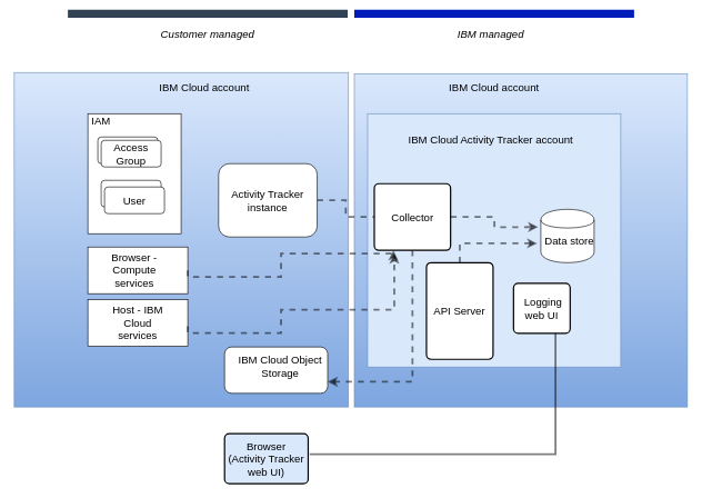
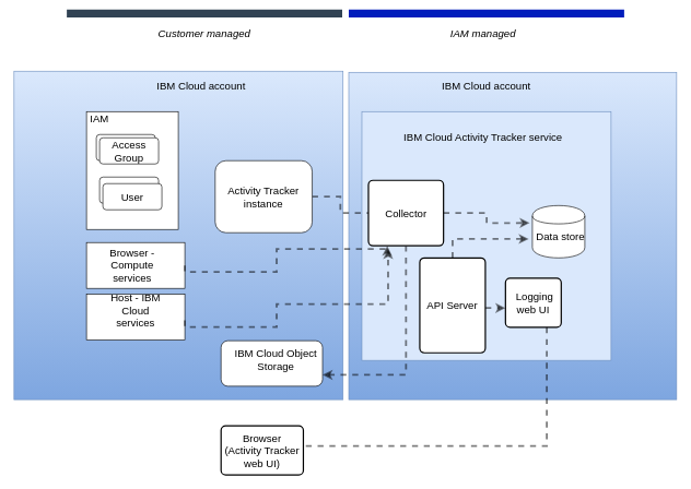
  <mxCell id="0" />
  <mxCell id="1" parent="0" />
  <mxCell id="2" value="" style="whiteSpace=wrap;html=1;aspect=fixed;fontSize=16;fillColor=#dae8fc;strokeColor=#6c8ebf;gradientColor=#7ea6e0;" parent="1" vertex="1"><mxGeometry x="531" y="110" width="500" height="500" as="geometry" /></mxCell>
  <mxCell id="3" value="" style="whiteSpace=wrap;html=1;aspect=fixed;fontSize=16;fillColor=#dae8fc;strokeColor=#6c8ebf;" parent="1" vertex="1"><mxGeometry x="551" y="170" width="380" height="380" as="geometry" /></mxCell>
  <mxCell id="4" value="" style="endArrow=none;html=1;strokeColor=#314354;strokeWidth=12;fillColor=#647687;" parent="1" edge="1"><mxGeometry width="50" height="50" relative="1" as="geometry"><mxPoint x="101" y="20" as="sourcePoint" /><mxPoint x="521" y="20" as="targetPoint" /></mxGeometry></mxCell>
  <mxCell id="5" value="" style="endArrow=none;html=1;strokeColor=#001DBC;strokeWidth=12;fillColor=#0050ef;" parent="1" edge="1"><mxGeometry width="50" height="50" relative="1" as="geometry"><mxPoint x="531" y="20" as="sourcePoint" /><mxPoint x="951" y="20" as="targetPoint" /></mxGeometry></mxCell>
  <mxCell id="6" value="" style="whiteSpace=wrap;html=1;aspect=fixed;fillColor=#dae8fc;strokeColor=#6c8ebf;gradientColor=#7ea6e0;" parent="1" vertex="1"><mxGeometry x="20.5" y="108.25" width="501.75" height="501.75" as="geometry" /></mxCell>
  <mxCell id="7" value="&lt;font style=&quot;font-size: 16px&quot;&gt;IBM Cloud account&lt;/font&gt; " style="text;html=1;strokeColor=none;fillColor=none;align=center;verticalAlign=middle;whiteSpace=wrap;rounded=0;" parent="1" vertex="1"><mxGeometry x="96" y="120" width="420" height="20" as="geometry" /></mxCell>
  <mxCell id="8" value="" style="rounded=0;whiteSpace=wrap;html=1;" parent="1" vertex="1"><mxGeometry x="131" y="170" width="140" height="180" as="geometry" /></mxCell>
  <mxCell id="9" value="&lt;font style=&quot;font-size: 16px&quot;&gt;IAM&lt;/font&gt;" style="text;html=1;strokeColor=none;fillColor=none;align=center;verticalAlign=middle;whiteSpace=wrap;rounded=0;" parent="1" vertex="1"><mxGeometry x="131" y="170" width="40" height="20" as="geometry" /></mxCell>
  <mxCell id="10" value="Access Group" style="rounded=1;whiteSpace=wrap;html=1;arcSize=13;" parent="1" vertex="1"><mxGeometry x="146" y="205" width="90" height="40" as="geometry" /></mxCell>
  <mxCell id="11" value="&lt;font style=&quot;font-size: 16px&quot;&gt;Access Group&lt;/font&gt;" style="rounded=1;whiteSpace=wrap;html=1;arcSize=13;" parent="1" vertex="1"><mxGeometry x="151" y="210" width="90" height="40" as="geometry" /></mxCell>
  <mxCell id="12" value="User" style="rounded=1;whiteSpace=wrap;html=1;arcSize=13;" parent="1" vertex="1"><mxGeometry x="151" y="270" width="90" height="40" as="geometry" /></mxCell>
  <mxCell id="13" value="&lt;font style=&quot;font-size: 16px&quot;&gt;User&lt;/font&gt;" style="rounded=1;whiteSpace=wrap;html=1;arcSize=13;" parent="1" vertex="1"><mxGeometry x="156" y="280" width="90" height="40" as="geometry" /></mxCell>
  <mxCell id="14" value="" style="edgeStyle=orthogonalEdgeStyle;rounded=0;comic=0;jumpStyle=none;jumpSize=9;orthogonalLoop=1;jettySize=auto;html=1;dashed=1;endArrow=none;endFill=0;endSize=6;strokeColor=#000000;strokeWidth=3;fontSize=16;opacity=50;" parent="1" source="15" target="26" edge="1"><mxGeometry relative="1" as="geometry" /></mxCell>
  <mxCell id="15" value="" style="rounded=1;whiteSpace=wrap;html=1;" parent="1" vertex="1"><mxGeometry x="327.25" y="245" width="147.99" height="110" as="geometry" /></mxCell>
  <mxCell id="16" value="Activity Tracker instance" style="text;html=1;strokeColor=none;fillColor=none;align=center;verticalAlign=middle;whiteSpace=wrap;rounded=0;fontSize=16;" parent="1" vertex="1"><mxGeometry x="336.24" y="290" width="130" height="20" as="geometry" /></mxCell>
  <mxCell id="17" value="Customer managed" style="text;html=1;strokeColor=none;fillColor=none;align=center;verticalAlign=middle;whiteSpace=wrap;rounded=0;fontSize=16;fontStyle=2" parent="1" vertex="1"><mxGeometry x="101" y="40" width="420" height="20" as="geometry" /></mxCell>
- <mxCell id="18" value="IBM managed" style="text;html=1;strokeColor=none;fillColor=none;align=center;verticalAlign=middle;whiteSpace=wrap;rounded=0;fontSize=16;fontStyle=2" parent="1" vertex="1"><mxGeometry x="531" y="40" width="410" height="20" as="geometry" /></mxCell>
+ <mxCell id="18" value="IAM managed" style="text;html=1;strokeColor=none;fillColor=none;align=center;verticalAlign=middle;whiteSpace=wrap;rounded=0;fontSize=16;fontStyle=2" parent="1" vertex="1"><mxGeometry x="531" y="40" width="410" height="20" as="geometry" /></mxCell>
  <mxCell id="19" value="" style="rounded=0;whiteSpace=wrap;html=1;fontSize=16;" parent="1" vertex="1"><mxGeometry x="131" y="370" width="150" height="70" as="geometry" /></mxCell>
  <mxCell id="20" value="Browser - Compute services " style="text;html=1;strokeColor=none;fillColor=none;align=center;verticalAlign=middle;whiteSpace=wrap;rounded=0;fontSize=16;" parent="1" vertex="1"><mxGeometry x="141" y="376.28" width="120" height="57.44" as="geometry" /></mxCell>
  <mxCell id="21" value="" style="edgeStyle=orthogonalEdgeStyle;rounded=0;comic=0;jumpStyle=none;jumpSize=9;orthogonalLoop=1;jettySize=auto;html=1;dashed=1;endSize=6;strokeColor=#000000;strokeWidth=3;fontSize=16;opacity=50;exitX=1;exitY=0.5;exitDx=0;exitDy=0;entryX=0.25;entryY=1;entryDx=0;entryDy=0;" parent="1" source="19" target="26" edge="1"><mxGeometry relative="1" as="geometry"><mxPoint x="521" y="380" as="targetPoint" /><mxPoint x="301" y="415" as="sourcePoint" /><Array as="points"><mxPoint x="281" y="415" /><mxPoint x="421" y="415" /><mxPoint x="421" y="380" /><mxPoint x="590" y="380" /></Array></mxGeometry></mxCell>
  <mxCell id="22" value="" style="edgeStyle=orthogonalEdgeStyle;rounded=0;orthogonalLoop=1;jettySize=auto;html=1;entryX=1;entryY=0.75;entryDx=0;entryDy=0;strokeWidth=3;dashed=1;fontSize=16;opacity=50;endSize=6;exitX=0.5;exitY=1;exitDx=0;exitDy=0;" parent="1" source="26" target="40" edge="1"><mxGeometry relative="1" as="geometry"><mxPoint x="971" y="353.5" as="targetPoint" /><Array as="points"><mxPoint x="618" y="572" /></Array></mxGeometry></mxCell>
  <mxCell id="23" value="" style="shape=cylinder;whiteSpace=wrap;html=1;boundedLbl=1;backgroundOutline=1;fontSize=16;" parent="1" vertex="1"><mxGeometry x="811" y="313.5" width="80" height="80" as="geometry" /></mxCell>
  <mxCell id="24" value="Data store" style="text;html=1;strokeColor=none;fillColor=none;align=center;verticalAlign=middle;whiteSpace=wrap;rounded=0;fontSize=16;" parent="1" vertex="1"><mxGeometry x="811" y="350" width="85.5" height="20" as="geometry" /></mxCell>
  <mxCell id="25" value="" style="edgeStyle=orthogonalEdgeStyle;rounded=0;comic=0;jumpStyle=none;jumpSize=9;orthogonalLoop=1;jettySize=auto;html=1;dashed=1;endSize=6;strokeColor=#000000;strokeWidth=3;fontSize=16;opacity=50;entryX=0.025;entryY=0.394;entryDx=0;entryDy=0;entryPerimeter=0;" parent="1" source="26" edge="1"><mxGeometry relative="1" as="geometry"><mxPoint x="807" y="340.02" as="targetPoint" /></mxGeometry></mxCell>
  <mxCell id="26" value="Collector" style="rounded=1;whiteSpace=wrap;html=1;absoluteArcSize=1;arcSize=14;strokeWidth=2;fontSize=16;" parent="1" vertex="1"><mxGeometry x="561" y="275" width="114.5" height="100" as="geometry" /></mxCell>
- <mxCell id="27" value="&lt;font style=&quot;font-size: 16px&quot;&gt;IBM Cloud Activity Tracker account&lt;/font&gt; " style="text;html=1;strokeColor=none;fillColor=none;align=center;verticalAlign=middle;whiteSpace=wrap;rounded=0;" parent="1" vertex="1"><mxGeometry x="575.5" y="198.5" width="320" height="20" as="geometry" /></mxCell>
+ <mxCell id="27" value="&lt;font style=&quot;font-size: 16px&quot;&gt;IBM Cloud Activity Tracker service&lt;/font&gt; " style="text;html=1;strokeColor=none;fillColor=none;align=center;verticalAlign=middle;whiteSpace=wrap;rounded=0;" parent="1" vertex="1"><mxGeometry x="575.5" y="198.5" width="320" height="20" as="geometry" /></mxCell>
+ <mxCell id="28" value="" style="edgeStyle=orthogonalEdgeStyle;rounded=0;comic=0;jumpStyle=none;jumpSize=9;orthogonalLoop=1;jettySize=auto;html=1;strokeColor=#000000;strokeWidth=3;fontSize=16;opacity=50;endSize=6;dashed=1;" parent="1" source="30" target="32" edge="1"><mxGeometry relative="1" as="geometry"><Array as="points"><mxPoint x="751" y="470" /><mxPoint x="751" y="470" /></Array></mxGeometry></mxCell>
  <mxCell id="29" value="" style="edgeStyle=orthogonalEdgeStyle;rounded=0;comic=0;jumpStyle=none;jumpSize=9;orthogonalLoop=1;jettySize=auto;html=1;dashed=1;endSize=6;strokeColor=#000000;strokeWidth=3;fontSize=16;opacity=50;entryX=0;entryY=0.7;entryDx=0;entryDy=0;" parent="1" source="30" edge="1"><mxGeometry relative="1" as="geometry"><mxPoint x="805.5" y="364.5" as="targetPoint" /><Array as="points"><mxPoint x="689" y="365" /></Array></mxGeometry></mxCell>
  <mxCell id="30" value="API Server" style="rounded=1;whiteSpace=wrap;html=1;absoluteArcSize=1;arcSize=14;strokeWidth=2;fontSize=16;" parent="1" vertex="1"><mxGeometry x="639.29" y="393.5" width="100" height="145" as="geometry" /></mxCell>
- <mxCell id="31" value="" style="edgeStyle=orthogonalEdgeStyle;rounded=0;comic=0;jumpStyle=none;jumpSize=9;orthogonalLoop=1;jettySize=auto;html=1;dashed=0;endArrow=none;endFill=0;endSize=6;strokeColor=#000000;strokeWidth=3;fontSize=16;opacity=50;entryX=1.018;entryY=0.413;entryDx=0;entryDy=0;entryPerimeter=0;" parent="1" source="32" target="33" edge="1"><mxGeometry relative="1" as="geometry"><mxPoint x="832.75" y="579.5" as="targetPoint" /><Array as="points"><mxPoint x="833" y="681" /></Array></mxGeometry></mxCell>
+ <mxCell id="31" value="" style="edgeStyle=orthogonalEdgeStyle;rounded=0;comic=0;jumpStyle=none;jumpSize=9;orthogonalLoop=1;jettySize=auto;html=1;dashed=1;endArrow=none;endFill=0;endSize=6;strokeColor=#000000;strokeWidth=3;fontSize=16;opacity=50;entryX=1.018;entryY=0.413;entryDx=0;entryDy=0;entryPerimeter=0;" parent="1" source="32" target="33" edge="1"><mxGeometry relative="1" as="geometry"><mxPoint x="832.75" y="579.5" as="targetPoint" /><Array as="points"><mxPoint x="833" y="681" /></Array></mxGeometry></mxCell>
  <mxCell id="32" value="&amp;nbsp;Logging web UI" style="rounded=1;whiteSpace=wrap;html=1;absoluteArcSize=1;arcSize=14;strokeWidth=2;fontSize=16;" parent="1" vertex="1"><mxGeometry x="770" y="424.5" width="85" height="75" as="geometry" /></mxCell>
- <mxCell id="33" value="&lt;div&gt;Browser&lt;/div&gt;&lt;div&gt;(Activity Tracker web UI)&lt;br&gt;&lt;/div&gt;" style="rounded=1;whiteSpace=wrap;html=1;absoluteArcSize=1;arcSize=14;strokeWidth=2;fontSize=16;fillColor=#dae8fc;" parent="1" vertex="1"><mxGeometry x="336.24" y="650" width="125.5" height="75" as="geometry" /></mxCell>
+ <mxCell id="33" value="&lt;div&gt;Browser&lt;/div&gt;&lt;div&gt;(Activity Tracker web UI)&lt;br&gt;&lt;/div&gt;" style="rounded=1;whiteSpace=wrap;html=1;absoluteArcSize=1;arcSize=14;strokeWidth=2;fontSize=16;" parent="1" vertex="1"><mxGeometry x="336.24" y="650" width="125.5" height="75" as="geometry" /></mxCell>
  <mxCell id="34" value="&lt;font style=&quot;font-size: 16px&quot;&gt;IBM Cloud account&lt;/font&gt; " style="text;html=1;strokeColor=none;fillColor=none;align=center;verticalAlign=middle;whiteSpace=wrap;rounded=0;" parent="1" vertex="1"><mxGeometry x="531" y="120" width="420" height="20" as="geometry" /></mxCell>
  <mxCell id="35" value="" style="rounded=0;whiteSpace=wrap;html=1;fontSize=16;" parent="1" vertex="1"><mxGeometry x="131" y="449" width="150" height="70" as="geometry" /></mxCell>
- <mxCell id="36" value="Host - IBM Cloud services" style="text;html=1;strokeColor=none;fillColor=none;align=center;verticalAlign=middle;whiteSpace=wrap;rounded=0;fontSize=16;" parent="1" vertex="1"><mxGeometry x="154.94" y="463.5" width="102.12" height="41" as="geometry" /></mxCell>
+ <mxCell id="36" value="Host - IBM Cloud services" style="text;html=1;strokeColor=none;fillColor=none;align=center;verticalAlign=middle;whiteSpace=wrap;rounded=0;fontSize=16;" parent="1" vertex="1"><mxGeometry x="154.94" y="453.5" width="102.12" height="41" as="geometry" /></mxCell>
  <mxCell id="37" value="" style="endArrow=classic;html=1;dashed=1;strokeColor=#000000;strokeWidth=15;fontSize=16;opacity=0;" parent="1" edge="1"><mxGeometry width="50" height="50" relative="1" as="geometry"><mxPoint x="491" y="480" as="sourcePoint" /><mxPoint x="541" y="430" as="targetPoint" /></mxGeometry></mxCell>
  <mxCell id="38" value="" style="endArrow=none;dashed=1;html=1;strokeColor=#000000;strokeWidth=15;fontSize=16;opacity=0;" parent="1" edge="1"><mxGeometry width="50" height="50" relative="1" as="geometry"><mxPoint x="491" y="470" as="sourcePoint" /><mxPoint x="541" y="420" as="targetPoint" /></mxGeometry></mxCell>
  <mxCell id="39" value="" style="edgeStyle=orthogonalEdgeStyle;rounded=0;comic=0;jumpStyle=none;jumpSize=9;orthogonalLoop=1;jettySize=auto;html=1;dashed=1;endSize=6;strokeColor=#000000;strokeWidth=3;fontSize=16;opacity=50;exitX=1;exitY=0.5;exitDx=0;exitDy=0;" parent="1" edge="1"><mxGeometry relative="1" as="geometry"><mxPoint x="591" y="380" as="targetPoint" /><mxPoint x="281" y="488.72" as="sourcePoint" /><Array as="points"><mxPoint x="281" y="499" /><mxPoint x="421" y="499" /><mxPoint x="421" y="464" /><mxPoint x="591" y="464" /></Array></mxGeometry></mxCell>
  <mxCell id="40" value="" style="rounded=1;whiteSpace=wrap;html=1;" parent="1" vertex="1"><mxGeometry x="336.24" y="520" width="154.76" height="69.5" as="geometry" /></mxCell>
  <mxCell id="41" value="IBM Cloud Object Storage" style="text;html=1;strokeColor=none;fillColor=none;align=center;verticalAlign=middle;whiteSpace=wrap;rounded=0;fontSize=16;" parent="1" vertex="1"><mxGeometry x="355.24" y="539.75" width="130" height="20" as="geometry" /></mxCell>
